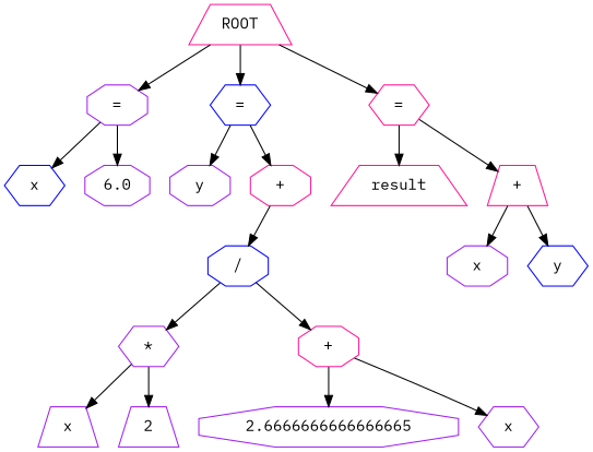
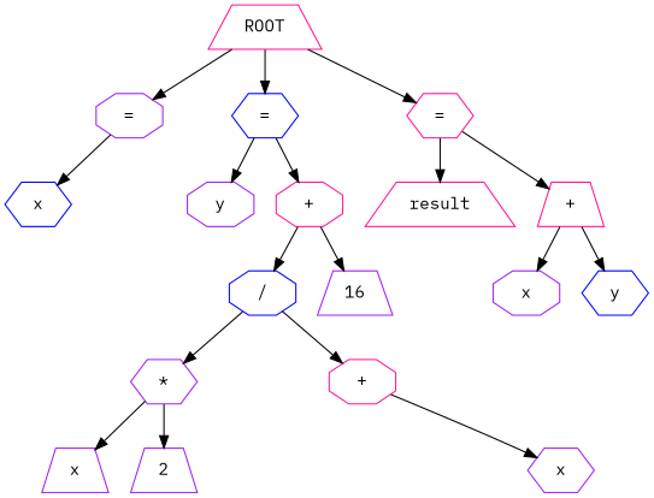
  strict digraph {
    fontname="IBM Plex Mono"
    node [color=purple fontname="IBM Plex Mono" shape=octagon]
    edge [fontname="IBM Plex Mono"]
    n1 [label="="]
    n2 [color=blue label=x shape=hexagon]
-   n3 [label=6.0]
    n4 [color=blue label="=" shape=hexagon]
    n5 [label=y]
    n6 [color=deeppink label="+"]
    n7 [color=blue label="/"]
+   n8 [label=16 shape=trapezium]
    n9 [color=deeppink label="=" shape=hexagon]
    n10 [color=deeppink label=result shape=trapezium]
    n11 [color=deeppink label="+" shape=trapezium]
    n12 [label=x]
    n13 [color=blue label=y shape=hexagon]
    ROOT [color=deeppink shape=trapezium]
    n15 [label="*" shape=hexagon]
    n16 [color=deeppink label="+"]
    n17 [label=x shape=trapezium]
    n18 [label=2 shape=trapezium]
-   n19 [label=2.6666666666666665]
    n20 [label=x shape=hexagon]
    n1 -> n2
-   n1 -> n3
    n4 -> n5
    n4 -> n6
    n6 -> n7
+   n6 -> n8
    n7 -> n15
    n7 -> n16
    n9 -> n10
    n9 -> n11
    n11 -> n12
    n11 -> n13
    ROOT -> n1
    ROOT -> n4
    ROOT -> n9
    n15 -> n17
    n15 -> n18
-   n16 -> n19
    n16 -> n20
  }
